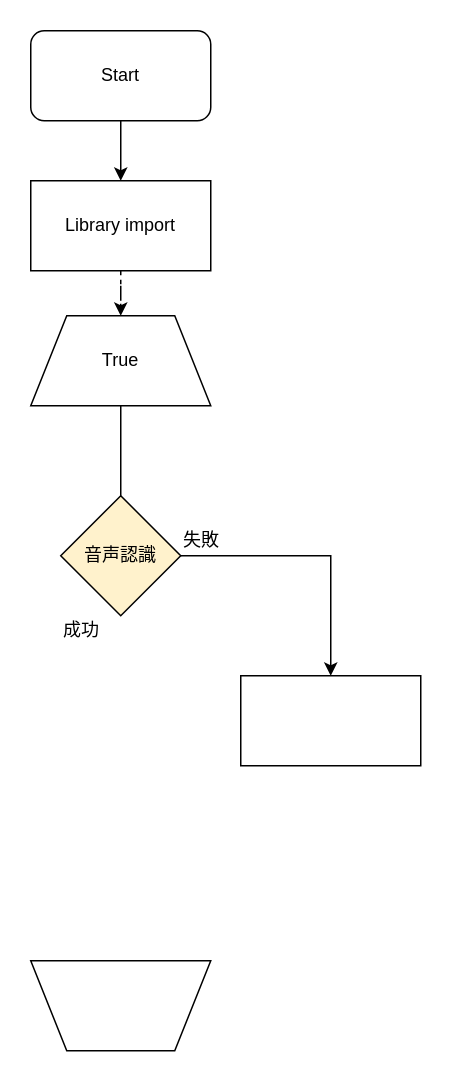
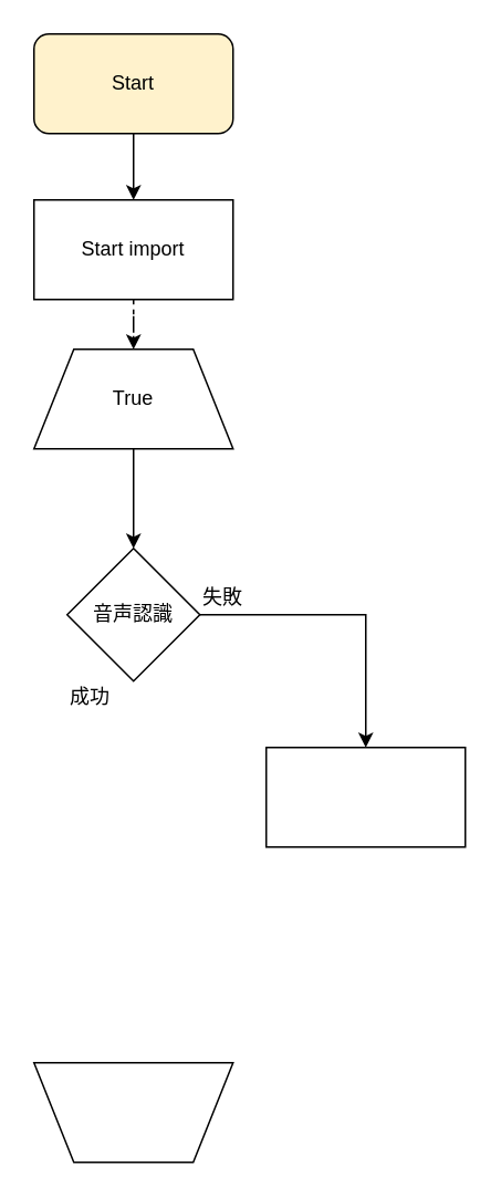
  <mxCell id="0" />
  <mxCell id="1" parent="0" />
  <mxCell id="2" style="edgeStyle=orthogonalEdgeStyle;rounded=0;orthogonalLoop=1;jettySize=auto;html=1;entryX=0.5;entryY=0;entryDx=0;entryDy=0;" parent="1" source="3" target="8" edge="1"><mxGeometry relative="1" as="geometry" /></mxCell>
- <mxCell id="3" value="音声認識" style="rhombus;whiteSpace=wrap;html=1;fillColor=#fff2cc;" parent="1" vertex="1"><mxGeometry x="40" y="330" width="80" height="80" as="geometry" /></mxCell>
+ <mxCell id="3" value="音声認識" style="rhombus;whiteSpace=wrap;html=1;" parent="1" vertex="1"><mxGeometry x="40" y="330" width="80" height="80" as="geometry" /></mxCell>
  <mxCell id="4" value="" style="edgeStyle=orthogonalEdgeStyle;rounded=0;orthogonalLoop=1;jettySize=auto;html=1;" parent="1" source="5" target="7" edge="1"><mxGeometry relative="1" as="geometry" /></mxCell>
- <mxCell id="5" value="Start" style="rounded=1;whiteSpace=wrap;html=1;" parent="1" vertex="1"><mxGeometry x="20" y="20" width="120" height="60" as="geometry" /></mxCell>
+ <mxCell id="5" value="Start" style="rounded=1;whiteSpace=wrap;html=1;fillColor=#fff2cc;" parent="1" vertex="1"><mxGeometry x="20" y="20" width="120" height="60" as="geometry" /></mxCell>
  <mxCell id="6" value="" style="edgeStyle=orthogonalEdgeStyle;rounded=0;orthogonalLoop=1;jettySize=auto;html=1;dashed=1;" parent="1" source="7" target="12" edge="1"><mxGeometry relative="1" as="geometry" /></mxCell>
- <mxCell id="7" value="Library import" style="rounded=0;whiteSpace=wrap;html=1;" parent="1" vertex="1"><mxGeometry x="20" y="120" width="120" height="60" as="geometry" /></mxCell>
+ <mxCell id="7" value="Start import" style="rounded=0;whiteSpace=wrap;html=1;" parent="1" vertex="1"><mxGeometry x="20" y="120" width="120" height="60" as="geometry" /></mxCell>
  <mxCell id="8" value="" style="rounded=0;whiteSpace=wrap;html=1;" parent="1" vertex="1"><mxGeometry x="160" y="450" width="120" height="60" as="geometry" /></mxCell>
  <mxCell id="9" value="成功" style="text;html=1;resizable=0;points=[];autosize=1;align=left;verticalAlign=top;spacingTop=-4;" parent="1" vertex="1"><mxGeometry x="40" y="410" width="40" height="10" as="geometry" /></mxCell>
  <mxCell id="10" value="失敗" style="text;html=1;resizable=0;points=[];autosize=1;align=left;verticalAlign=top;spacingTop=-4;" parent="1" vertex="1"><mxGeometry x="120" y="350" width="40" height="10" as="geometry" /></mxCell>
- <mxCell id="11" value="" style="edgeStyle=orthogonalEdgeStyle;rounded=0;orthogonalLoop=1;jettySize=auto;html=1;endArrow=none;" parent="1" source="12" target="3" edge="1"><mxGeometry relative="1" as="geometry" /></mxCell>
+ <mxCell id="11" value="" style="edgeStyle=orthogonalEdgeStyle;rounded=0;orthogonalLoop=1;jettySize=auto;html=1;" parent="1" source="12" target="3" edge="1"><mxGeometry relative="1" as="geometry" /></mxCell>
  <mxCell id="12" value="True" style="shape=trapezoid;perimeter=trapezoidPerimeter;whiteSpace=wrap;html=1;" parent="1" vertex="1"><mxGeometry x="20" y="210" width="120" height="60" as="geometry" /></mxCell>
  <mxCell id="13" value="" style="shape=trapezoid;perimeter=trapezoidPerimeter;whiteSpace=wrap;html=1;direction=west;" parent="1" vertex="1"><mxGeometry x="20" y="640" width="120" height="60" as="geometry" /></mxCell>
